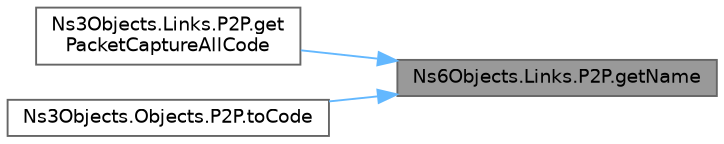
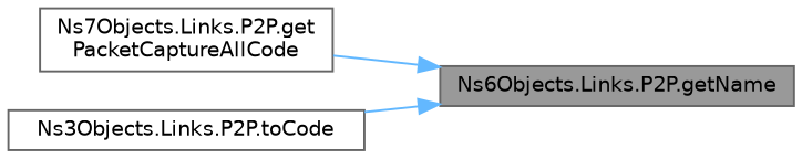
  digraph {
    rankdir=RL
    node [color=grey40 fillcolor=white fontname=Helvetica fontsize=10 shape=box style=filled]
    edge [color=steelblue1 dir=back fontname=Helvetica fontsize=10 labelfontname=Helvetica labelfontsize=10 style=solid]
    n1 [color=gray40 fillcolor=grey60 fontcolor=black height=0.2 label="Ns6Objects.Links.P2P.getName" width=0.4]
-   n2 [height=0.2 label="Ns3Objects.Links.P2P.get\lPacketCaptureAllCode" width=0.4]
-   n3 [height=0.2 label="Ns3Objects.Objects.P2P.toCode" width=0.4]
+   n2 [height=0.2 label="Ns7Objects.Links.P2P.get\lPacketCaptureAllCode" width=0.4]
+   n3 [height=0.2 label="Ns3Objects.Links.P2P.toCode" width=0.4]
    n1 -> n2
    n1 -> n3
  }
